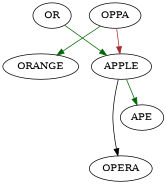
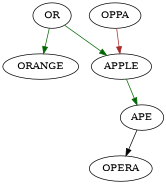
  digraph {
    edge [color=darkgreen]
    n1 [label=OR]
    n2 [label=ORANGE]
    n3 [label=APPLE]
    n4 [label=OPPA]
    n5 [label=APE]
    n6 [label=OPERA]
-   n4 -> n2
+   n1 -> n2
    n1 -> n3
    n3 -> n5
-   n3 -> n6 [color=black]
+   n5 -> n6 [color=black]
    n4 -> n3 [color=brown]
  }
